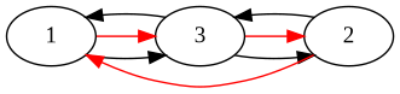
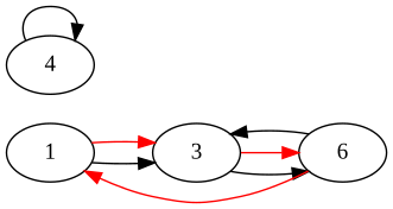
  digraph {
    fontname="Liberation Serif"
    rankdir=LR
    node [fontname="Liberation Serif"]
    edge [fontname="Liberation Serif"]
    1
    3
-   2
+   2 [label=6]
+   4
    1 -> 3
    1 -> 3 [color=red penwidth=1.0]
-   3 -> 1
    3 -> 2
    3 -> 2 [color=red penwidth=1.0]
    2 -> 1 [color=red]
    2 -> 3
+   4 -> 4
  }
